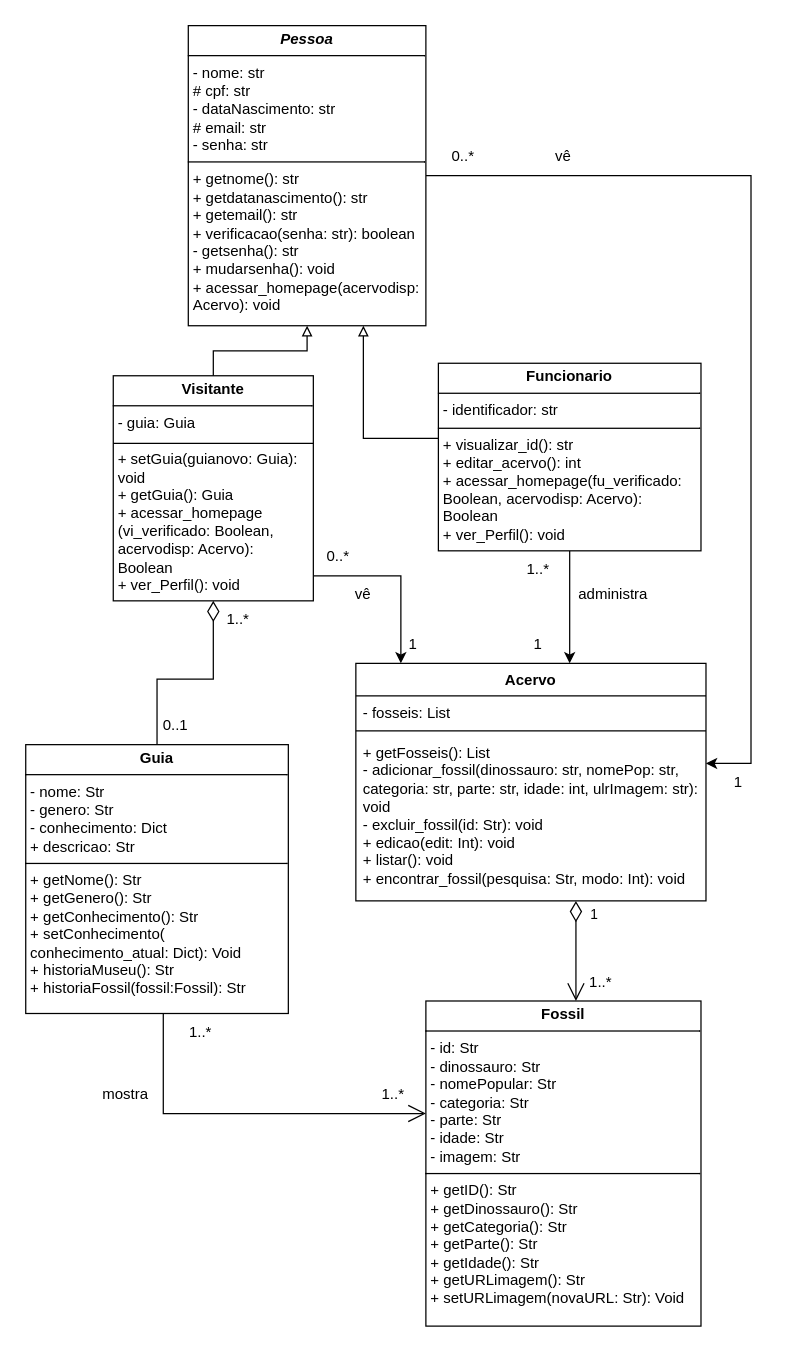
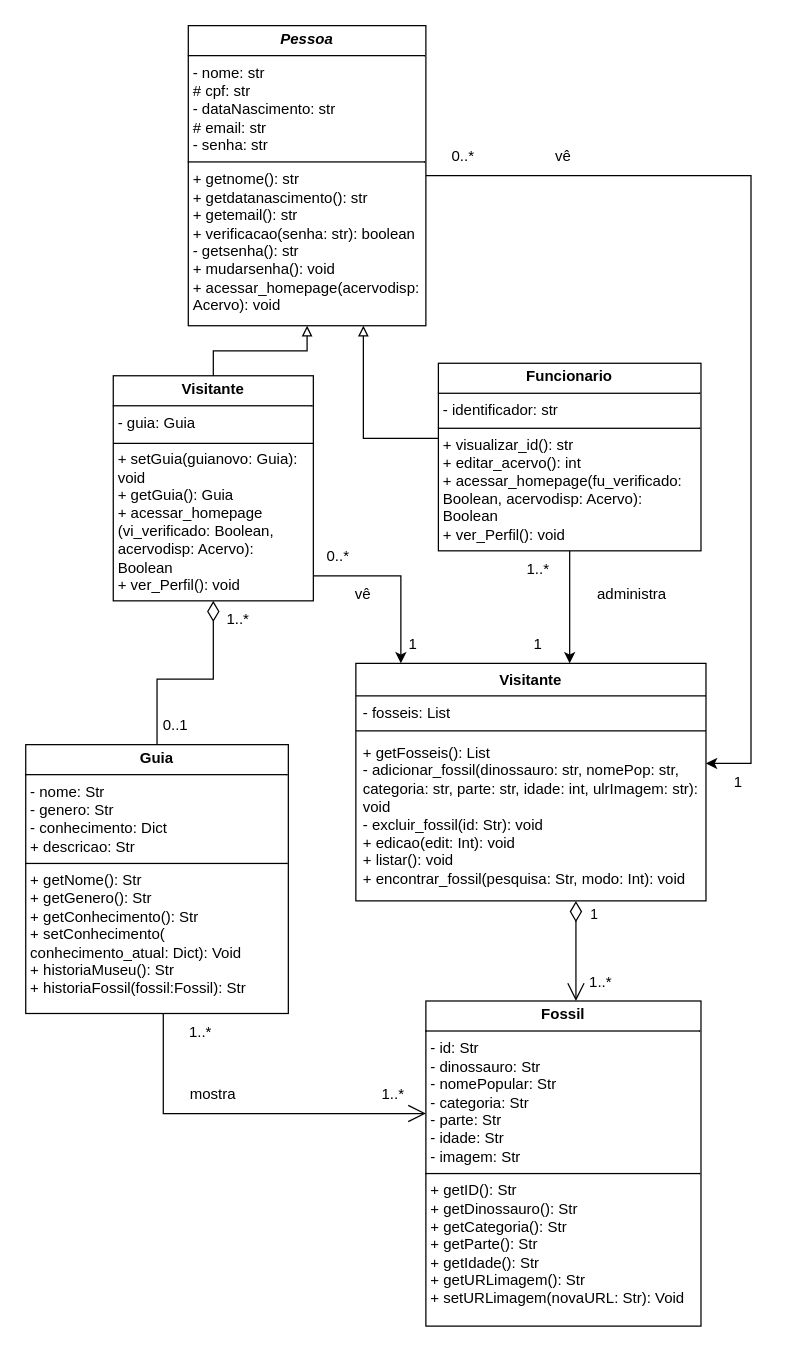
  <mxCell id="0" />
  <mxCell id="1" parent="0" />
  <mxCell id="2" style="edgeStyle=orthogonalEdgeStyle;rounded=0;orthogonalLoop=1;jettySize=auto;html=1;" parent="1" source="3" target="16" edge="1"><mxGeometry relative="1" as="geometry"><Array as="points"><mxPoint x="600" y="140" /><mxPoint x="600" y="610" /></Array></mxGeometry></mxCell>
  <mxCell id="3" value="&lt;p style=&quot;margin:0px;margin-top:4px;text-align:center;&quot;&gt;&lt;b&gt;&lt;i&gt;Pessoa&lt;/i&gt;&lt;/b&gt;&lt;/p&gt;&lt;hr size=&quot;1&quot; style=&quot;border-style:solid;&quot;&gt;&lt;p style=&quot;margin:0px;margin-left:4px;&quot;&gt;- nome: str&lt;/p&gt;&lt;p style=&quot;margin:0px;margin-left:4px;&quot;&gt;# cpf: str&lt;/p&gt;&lt;p style=&quot;margin:0px;margin-left:4px;&quot;&gt;- dataNascimento: str&lt;/p&gt;&lt;p style=&quot;margin:0px;margin-left:4px;&quot;&gt;# email: str&lt;/p&gt;&lt;p style=&quot;margin:0px;margin-left:4px;&quot;&gt;- senha: str&lt;/p&gt;&lt;hr size=&quot;1&quot; style=&quot;border-style:solid;&quot;&gt;&lt;p style=&quot;margin:0px;margin-left:4px;&quot;&gt;&lt;span style=&quot;background-color: initial;&quot;&gt;+ getnome(): str&lt;/span&gt;&lt;/p&gt;&lt;p style=&quot;margin:0px;margin-left:4px;&quot;&gt;&lt;span style=&quot;background-color: initial;&quot;&gt;+ getdatanascimento(): str&lt;/span&gt;&lt;/p&gt;&lt;p style=&quot;margin:0px;margin-left:4px;&quot;&gt;&lt;span style=&quot;background-color: initial;&quot;&gt;+ getemail(): str&lt;/span&gt;&lt;/p&gt;&lt;p style=&quot;margin:0px;margin-left:4px;&quot;&gt;&lt;span style=&quot;background-color: initial;&quot;&gt;+ verificacao(senha: str): boolean&lt;/span&gt;&lt;/p&gt;&lt;p style=&quot;margin:0px;margin-left:4px;&quot;&gt;&lt;span style=&quot;background-color: initial;&quot;&gt;- getsenha(): str&lt;/span&gt;&lt;/p&gt;&lt;p style=&quot;margin:0px;margin-left:4px;&quot;&gt;&lt;span style=&quot;background-color: initial;&quot;&gt;+ mudarsenha(): void&lt;/span&gt;&lt;/p&gt;&lt;p style=&quot;margin:0px;margin-left:4px;&quot;&gt;+ acessar_homepage(acervodisp: Acervo): void&lt;/p&gt;" style="verticalAlign=top;align=left;overflow=fill;html=1;whiteSpace=wrap;" parent="1" vertex="1"><mxGeometry x="150" y="20" width="190" height="240" as="geometry" /></mxCell>
  <mxCell id="4" style="edgeStyle=orthogonalEdgeStyle;rounded=0;orthogonalLoop=1;jettySize=auto;html=1;endArrow=none;endFill=0;startArrow=diamondThin;startFill=0;endSize=12;startSize=14;" parent="1" source="6" target="11" edge="1"><mxGeometry relative="1" as="geometry" /></mxCell>
  <mxCell id="5" style="edgeStyle=orthogonalEdgeStyle;rounded=0;orthogonalLoop=1;jettySize=auto;html=1;" parent="1" source="6" target="13" edge="1"><mxGeometry relative="1" as="geometry"><Array as="points"><mxPoint x="320" y="460" /></Array></mxGeometry></mxCell>
  <mxCell id="6" value="&lt;p style=&quot;margin:0px;margin-top:4px;text-align:center;&quot;&gt;&lt;b&gt;Visitante&lt;/b&gt;&lt;/p&gt;&lt;hr size=&quot;1&quot; style=&quot;border-style:solid;&quot;&gt;&lt;p style=&quot;margin:0px;margin-left:4px;&quot;&gt;&lt;span style=&quot;background-color: initial;&quot;&gt;- guia: Guia&lt;/span&gt;&lt;/p&gt;&lt;p style=&quot;margin:0px;margin-left:4px;&quot;&gt;&lt;span style=&quot;background-color: initial;&quot;&gt;&lt;br&gt;&lt;/span&gt;&lt;/p&gt;&lt;p style=&quot;margin:0px;margin-left:4px;&quot;&gt;&lt;span style=&quot;background-color: initial;&quot;&gt;+ setGuia(guianovo: Guia): void&lt;/span&gt;&lt;/p&gt;&lt;p style=&quot;margin:0px;margin-left:4px;&quot;&gt;&lt;span style=&quot;background-color: initial;&quot;&gt;+ getGuia(): Guia&lt;/span&gt;&lt;/p&gt;&lt;p style=&quot;margin:0px;margin-left:4px;&quot;&gt;+ acessar_homepage (vi_verificado: Boolean, acervodisp: Acervo): Boolean&lt;/p&gt;&lt;p style=&quot;margin:0px;margin-left:4px;&quot;&gt;+ ver_Perfil(): void&lt;/p&gt;" style="verticalAlign=top;align=left;overflow=fill;html=1;whiteSpace=wrap;" parent="1" vertex="1"><mxGeometry x="90" y="300" width="160" height="180" as="geometry" /></mxCell>
  <mxCell id="7" style="edgeStyle=orthogonalEdgeStyle;rounded=0;orthogonalLoop=1;jettySize=auto;html=1;endArrow=block;endFill=0;" parent="1" source="9" target="3" edge="1"><mxGeometry relative="1" as="geometry"><Array as="points"><mxPoint x="290" y="350" /></Array></mxGeometry></mxCell>
  <mxCell id="8" style="edgeStyle=orthogonalEdgeStyle;rounded=0;orthogonalLoop=1;jettySize=auto;html=1;" parent="1" source="9" target="13" edge="1"><mxGeometry relative="1" as="geometry"><Array as="points"><mxPoint x="455" y="510" /><mxPoint x="455" y="510" /></Array></mxGeometry></mxCell>
  <mxCell id="9" value="&lt;p style=&quot;margin:0px;margin-top:4px;text-align:center;&quot;&gt;&lt;b&gt;Funcionario&lt;/b&gt;&lt;/p&gt;&lt;hr size=&quot;1&quot; style=&quot;border-style:solid;&quot;&gt;&lt;p style=&quot;margin:0px;margin-left:4px;&quot;&gt;- identificador: str&lt;/p&gt;&lt;hr size=&quot;1&quot; style=&quot;border-style:solid;&quot;&gt;&lt;p style=&quot;margin:0px;margin-left:4px;&quot;&gt;+ visualizar_id(): str&lt;/p&gt;&lt;p style=&quot;margin:0px;margin-left:4px;&quot;&gt;+ editar_acervo(): int&lt;/p&gt;&lt;p style=&quot;margin:0px;margin-left:4px;&quot;&gt;+ acessar_homepage(fu_verificado: Boolean, acervodisp: Acervo): Boolean&lt;/p&gt;&lt;p style=&quot;margin:0px;margin-left:4px;&quot;&gt;+&amp;nbsp;&lt;span style=&quot;background-color: transparent; color: light-dark(rgb(0, 0, 0), rgb(255, 255, 255));&quot;&gt;ver_Perfil(): void&lt;/span&gt;&lt;/p&gt;" style="verticalAlign=top;align=left;overflow=fill;html=1;whiteSpace=wrap;" parent="1" vertex="1"><mxGeometry x="350" y="290" width="210" height="150" as="geometry" /></mxCell>
  <mxCell id="10" style="edgeStyle=orthogonalEdgeStyle;rounded=0;orthogonalLoop=1;jettySize=auto;html=1;endArrow=open;endFill=0;strokeWidth=1;startSize=14;endSize=12;" parent="1" source="11" target="12" edge="1"><mxGeometry relative="1" as="geometry"><Array as="points"><mxPoint x="130" y="890" /></Array></mxGeometry></mxCell>
  <mxCell id="11" value="&lt;p style=&quot;margin:0px;margin-top:4px;text-align:center;&quot;&gt;&lt;b&gt;Guia&lt;/b&gt;&lt;/p&gt;&lt;hr size=&quot;1&quot; style=&quot;border-style:solid;&quot;&gt;&lt;p style=&quot;margin:0px;margin-left:4px;&quot;&gt;- nome: Str&lt;/p&gt;&lt;p style=&quot;margin:0px;margin-left:4px;&quot;&gt;- genero: Str&lt;/p&gt;&lt;p style=&quot;margin:0px;margin-left:4px;&quot;&gt;- conhecimento: Dict&lt;/p&gt;&lt;p style=&quot;margin:0px;margin-left:4px;&quot;&gt;+ descricao: Str&lt;/p&gt;&lt;hr size=&quot;1&quot; style=&quot;border-style:solid;&quot;&gt;&lt;p style=&quot;margin:0px;margin-left:4px;&quot;&gt;+ getNome(): Str&lt;/p&gt;&lt;p style=&quot;margin:0px;margin-left:4px;&quot;&gt;+ getGenero(): Str&lt;/p&gt;&lt;p style=&quot;margin:0px;margin-left:4px;&quot;&gt;+ getConhecimento(): Str&lt;/p&gt;&lt;p style=&quot;margin:0px;margin-left:4px;&quot;&gt;+ setConhecimento( conhecimento_atual: Dict): Void&lt;/p&gt;&lt;p style=&quot;margin:0px;margin-left:4px;&quot;&gt;+ historiaMuseu(): Str&lt;/p&gt;&lt;p style=&quot;margin:0px;margin-left:4px;&quot;&gt;+ historiaFossil(fossil:Fossil): Str&lt;/p&gt;" style="verticalAlign=top;align=left;overflow=fill;html=1;whiteSpace=wrap;" parent="1" vertex="1"><mxGeometry x="20" y="595" width="210" height="215" as="geometry" /></mxCell>
  <mxCell id="12" value="&lt;p style=&quot;margin:0px;margin-top:4px;text-align:center;&quot;&gt;&lt;b&gt;Fossil&lt;/b&gt;&lt;/p&gt;&lt;hr size=&quot;1&quot; style=&quot;border-style:solid;&quot;&gt;&lt;p style=&quot;margin:0px;margin-left:4px;&quot;&gt;- id: Str&lt;/p&gt;&lt;p style=&quot;margin:0px;margin-left:4px;&quot;&gt;- dinossauro: Str&lt;/p&gt;&lt;p style=&quot;margin:0px;margin-left:4px;&quot;&gt;- nomePopular: Str&lt;/p&gt;&lt;p style=&quot;margin:0px;margin-left:4px;&quot;&gt;- categoria: Str&lt;/p&gt;&lt;p style=&quot;margin:0px;margin-left:4px;&quot;&gt;- parte: Str&lt;/p&gt;&lt;p style=&quot;margin:0px;margin-left:4px;&quot;&gt;- idade: Str&lt;/p&gt;&lt;p style=&quot;margin:0px;margin-left:4px;&quot;&gt;- imagem: Str&lt;/p&gt;&lt;hr size=&quot;1&quot; style=&quot;border-style:solid;&quot;&gt;&lt;p style=&quot;margin:0px;margin-left:4px;&quot;&gt;+ getID(): Str&lt;/p&gt;&lt;p style=&quot;margin:0px;margin-left:4px;&quot;&gt;+ getDinossauro(): Str&lt;/p&gt;&lt;p style=&quot;margin:0px;margin-left:4px;&quot;&gt;+ getCategoria(): Str&lt;/p&gt;&lt;p style=&quot;margin:0px;margin-left:4px;&quot;&gt;+ getParte(): Str&lt;/p&gt;&lt;p style=&quot;margin:0px;margin-left:4px;&quot;&gt;+ getIdade(): Str&lt;/p&gt;&lt;p style=&quot;margin:0px;margin-left:4px;&quot;&gt;+ getURLimagem(): Str&lt;/p&gt;&lt;p style=&quot;margin:0px;margin-left:4px;&quot;&gt;+ setURLimagem(novaURL: Str): Void&lt;/p&gt;" style="verticalAlign=top;align=left;overflow=fill;html=1;whiteSpace=wrap;" parent="1" vertex="1"><mxGeometry x="340" y="800" width="220" height="260" as="geometry" /></mxCell>
- <mxCell id="13" value="Acervo" style="swimlane;fontStyle=1;align=center;verticalAlign=top;childLayout=stackLayout;horizontal=1;startSize=26;horizontalStack=0;resizeParent=1;resizeParentMax=0;resizeLast=0;collapsible=1;marginBottom=0;whiteSpace=wrap;html=1;" parent="1" vertex="1"><mxGeometry x="284" y="530" width="280" height="190" as="geometry"><mxRectangle x="414" y="370" width="80" height="30" as="alternateBounds" /></mxGeometry></mxCell>
+ <mxCell id="13" value="Visitante" style="swimlane;fontStyle=1;align=center;verticalAlign=top;childLayout=stackLayout;horizontal=1;startSize=26;horizontalStack=0;resizeParent=1;resizeParentMax=0;resizeLast=0;collapsible=1;marginBottom=0;whiteSpace=wrap;html=1;" parent="1" vertex="1"><mxGeometry x="284" y="530" width="280" height="190" as="geometry"><mxRectangle x="414" y="370" width="80" height="30" as="alternateBounds" /></mxGeometry></mxCell>
  <mxCell id="14" value="&lt;div&gt;&lt;span style=&quot;background-color: initial;&quot;&gt;- fosseis: List&lt;/span&gt;&lt;/div&gt;&lt;div&gt;&lt;span style=&quot;background-color: initial;&quot;&gt;&lt;br&gt;&lt;/span&gt;&lt;/div&gt;&lt;div&gt;&lt;span style=&quot;background-color: initial;&quot;&gt;&lt;br&gt;&lt;/span&gt;&lt;/div&gt;" style="text;strokeColor=none;fillColor=none;align=left;verticalAlign=top;spacingLeft=4;spacingRight=4;overflow=hidden;rotatable=0;points=[[0,0.5],[1,0.5]];portConstraint=eastwest;whiteSpace=wrap;html=1;" parent="13" vertex="1"><mxGeometry y="26" width="280" height="24" as="geometry" /></mxCell>
  <mxCell id="15" value="" style="line;strokeWidth=1;fillColor=none;align=left;verticalAlign=middle;spacingTop=-1;spacingLeft=3;spacingRight=3;rotatable=0;labelPosition=right;points=[];portConstraint=eastwest;strokeColor=inherit;" parent="13" vertex="1"><mxGeometry y="50" width="280" height="8" as="geometry" /></mxCell>
  <mxCell id="16" value="&lt;div&gt;+ getFosseis(): List&lt;/div&gt;- adicionar_fossil(dinossauro: str, nomePop: str, categoria: str, parte: str, idade: int, ulrImagem: str): void&lt;div&gt;- excluir_fossil(id: Str): void&lt;/div&gt;&lt;div&gt;+ edicao(edit: Int): void&lt;/div&gt;&lt;div&gt;+ listar(): void&lt;/div&gt;&lt;div&gt;+ encontrar_fossil(pesquisa: Str, modo: Int): void&lt;/div&gt;&lt;div&gt;&lt;br&gt;&lt;/div&gt;&lt;div&gt;&lt;br&gt;&lt;/div&gt;" style="text;strokeColor=none;fillColor=none;align=left;verticalAlign=top;spacingLeft=4;spacingRight=4;overflow=hidden;rotatable=0;points=[[0,0.5],[1,0.5]];portConstraint=eastwest;whiteSpace=wrap;html=1;" parent="13" vertex="1"><mxGeometry y="58" width="280" height="132" as="geometry" /></mxCell>
  <mxCell id="17" style="edgeStyle=orthogonalEdgeStyle;rounded=0;orthogonalLoop=1;jettySize=auto;html=1;endArrow=block;endFill=0;" parent="1" source="6" target="3" edge="1"><mxGeometry relative="1" as="geometry" /></mxCell>
  <mxCell id="18" value="" style="line;strokeWidth=1;fillColor=none;align=left;verticalAlign=middle;spacingTop=-1;spacingLeft=3;spacingRight=3;rotatable=0;labelPosition=right;points=[];portConstraint=eastwest;strokeColor=inherit;" parent="1" vertex="1"><mxGeometry x="90" y="350" width="160" height="8" as="geometry" /></mxCell>
  <mxCell id="19" value="1" style="endArrow=open;html=1;endSize=12;startArrow=diamondThin;startSize=14;startFill=0;edgeStyle=orthogonalEdgeStyle;align=left;verticalAlign=bottom;rounded=0;endFill=0;" parent="1" source="16" target="12" edge="1"><mxGeometry x="-0.5" y="10" relative="1" as="geometry"><mxPoint x="320" y="640" as="sourcePoint" /><mxPoint x="480" y="640" as="targetPoint" /><Array as="points"><mxPoint x="460" y="750" /><mxPoint x="460" y="750" /></Array><mxPoint as="offset" /></mxGeometry></mxCell>
  <mxCell id="20" value="1..*" style="text;html=1;align=center;verticalAlign=middle;whiteSpace=wrap;rounded=0;" parent="1" vertex="1"><mxGeometry x="160" y="480" width="60" height="30" as="geometry" /></mxCell>
  <mxCell id="21" value="0..1" style="text;html=1;align=center;verticalAlign=middle;whiteSpace=wrap;rounded=0;" parent="1" vertex="1"><mxGeometry x="110" y="565" width="60" height="30" as="geometry" /></mxCell>
  <mxCell id="22" value="1..*" style="text;html=1;align=center;verticalAlign=middle;whiteSpace=wrap;rounded=0;" parent="1" vertex="1"><mxGeometry x="450" y="770" width="60" height="30" as="geometry" /></mxCell>
- <mxCell id="23" value="mostra" style="text;html=1;align=center;verticalAlign=middle;whiteSpace=wrap;rounded=0;" parent="1" vertex="1"><mxGeometry x="70" y="860" width="60" height="30" as="geometry" /></mxCell>
+ <mxCell id="23" value="mostra" style="text;html=1;align=center;verticalAlign=middle;whiteSpace=wrap;rounded=0;" parent="1" vertex="1"><mxGeometry x="140" y="860" width="60" height="30" as="geometry" /></mxCell>
  <mxCell id="24" value="1..*" style="text;html=1;align=center;verticalAlign=middle;whiteSpace=wrap;rounded=0;" parent="1" vertex="1"><mxGeometry x="130" y="810" width="60" height="30" as="geometry" /></mxCell>
  <mxCell id="25" value="1..*" style="text;html=1;align=center;verticalAlign=middle;whiteSpace=wrap;rounded=0;" parent="1" vertex="1"><mxGeometry x="284" y="860" width="60" height="30" as="geometry" /></mxCell>
  <mxCell id="26" value="vê" style="text;html=1;align=center;verticalAlign=middle;whiteSpace=wrap;rounded=0;" parent="1" vertex="1"><mxGeometry x="260" y="460" width="60" height="30" as="geometry" /></mxCell>
  <mxCell id="27" value="0..*" style="text;html=1;align=center;verticalAlign=middle;whiteSpace=wrap;rounded=0;" parent="1" vertex="1"><mxGeometry x="240" y="430" width="60" height="30" as="geometry" /></mxCell>
  <mxCell id="28" value="1" style="text;html=1;align=center;verticalAlign=middle;whiteSpace=wrap;rounded=0;" parent="1" vertex="1"><mxGeometry x="300" y="500" width="60" height="30" as="geometry" /></mxCell>
  <mxCell id="29" value="1" style="text;html=1;align=center;verticalAlign=middle;whiteSpace=wrap;rounded=0;" parent="1" vertex="1"><mxGeometry x="400" y="500" width="60" height="30" as="geometry" /></mxCell>
  <mxCell id="30" value="1..*" style="text;html=1;align=center;verticalAlign=middle;whiteSpace=wrap;rounded=0;" parent="1" vertex="1"><mxGeometry x="400" y="440" width="60" height="30" as="geometry" /></mxCell>
- <mxCell id="31" value="administra" style="text;html=1;align=center;verticalAlign=middle;whiteSpace=wrap;rounded=0;" parent="1" vertex="1"><mxGeometry x="460" y="460" width="60" height="30" as="geometry" /></mxCell>
+ <mxCell id="31" value="administra" style="text;html=1;align=center;verticalAlign=middle;whiteSpace=wrap;rounded=0;" parent="1" vertex="1"><mxGeometry x="475" y="460" width="60" height="30" as="geometry" /></mxCell>
  <mxCell id="32" value="vê" style="text;html=1;align=center;verticalAlign=middle;whiteSpace=wrap;rounded=0;" parent="1" vertex="1"><mxGeometry x="420" y="110" width="60" height="30" as="geometry" /></mxCell>
  <mxCell id="33" value="0..*" style="text;html=1;align=center;verticalAlign=middle;whiteSpace=wrap;rounded=0;" parent="1" vertex="1"><mxGeometry x="340" y="110" width="60" height="30" as="geometry" /></mxCell>
  <mxCell id="34" value="1" style="text;html=1;align=center;verticalAlign=middle;whiteSpace=wrap;rounded=0;" parent="1" vertex="1"><mxGeometry x="560" y="610" width="60" height="30" as="geometry" /></mxCell>
